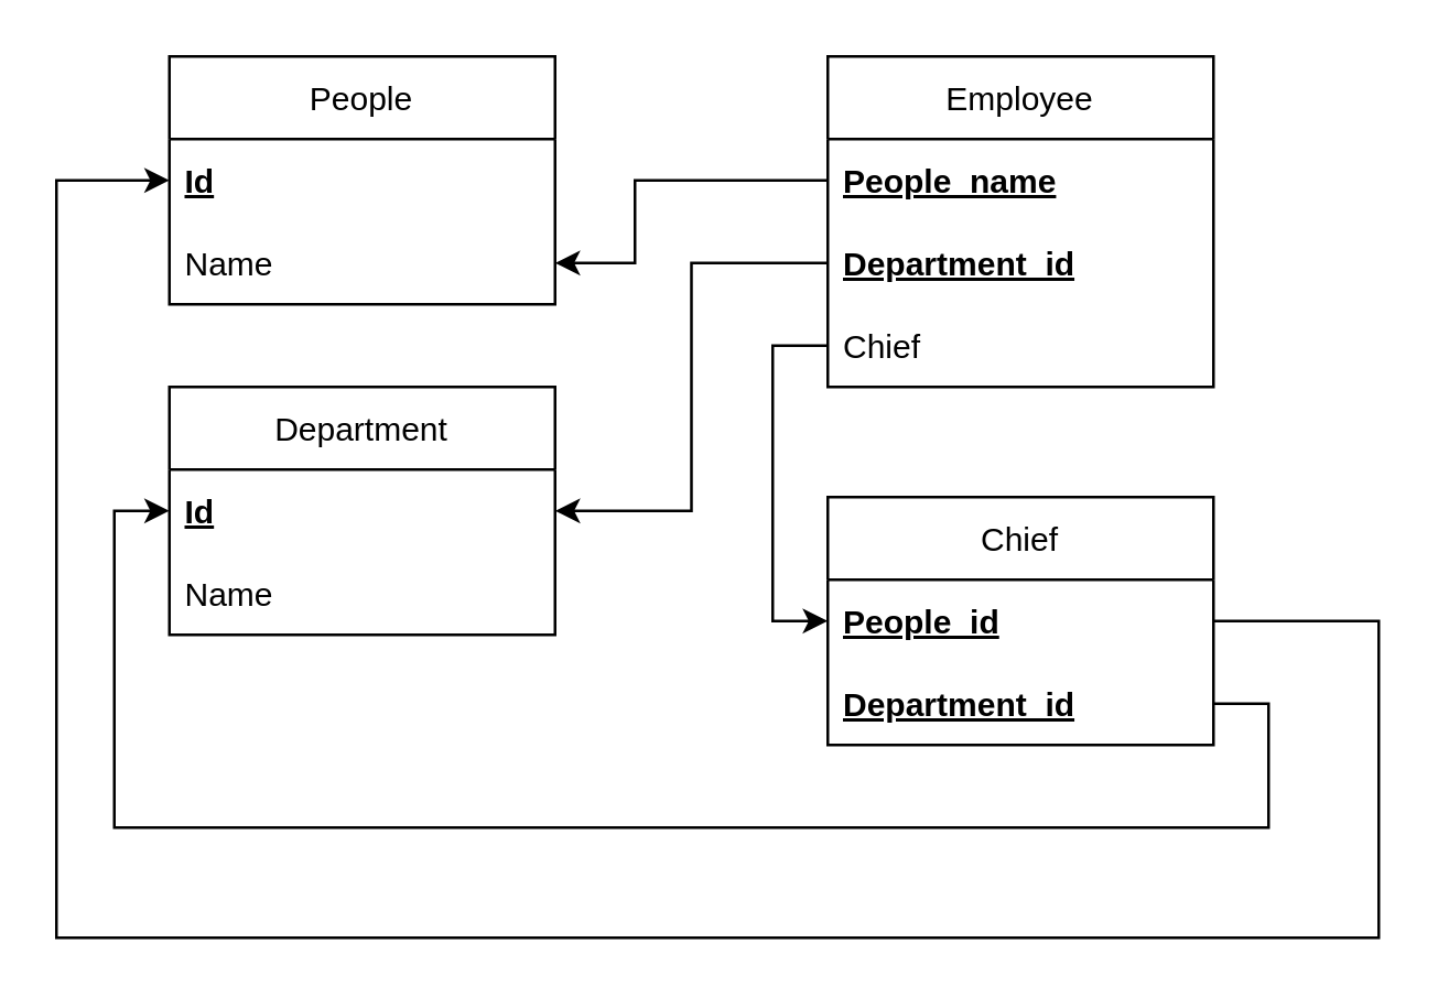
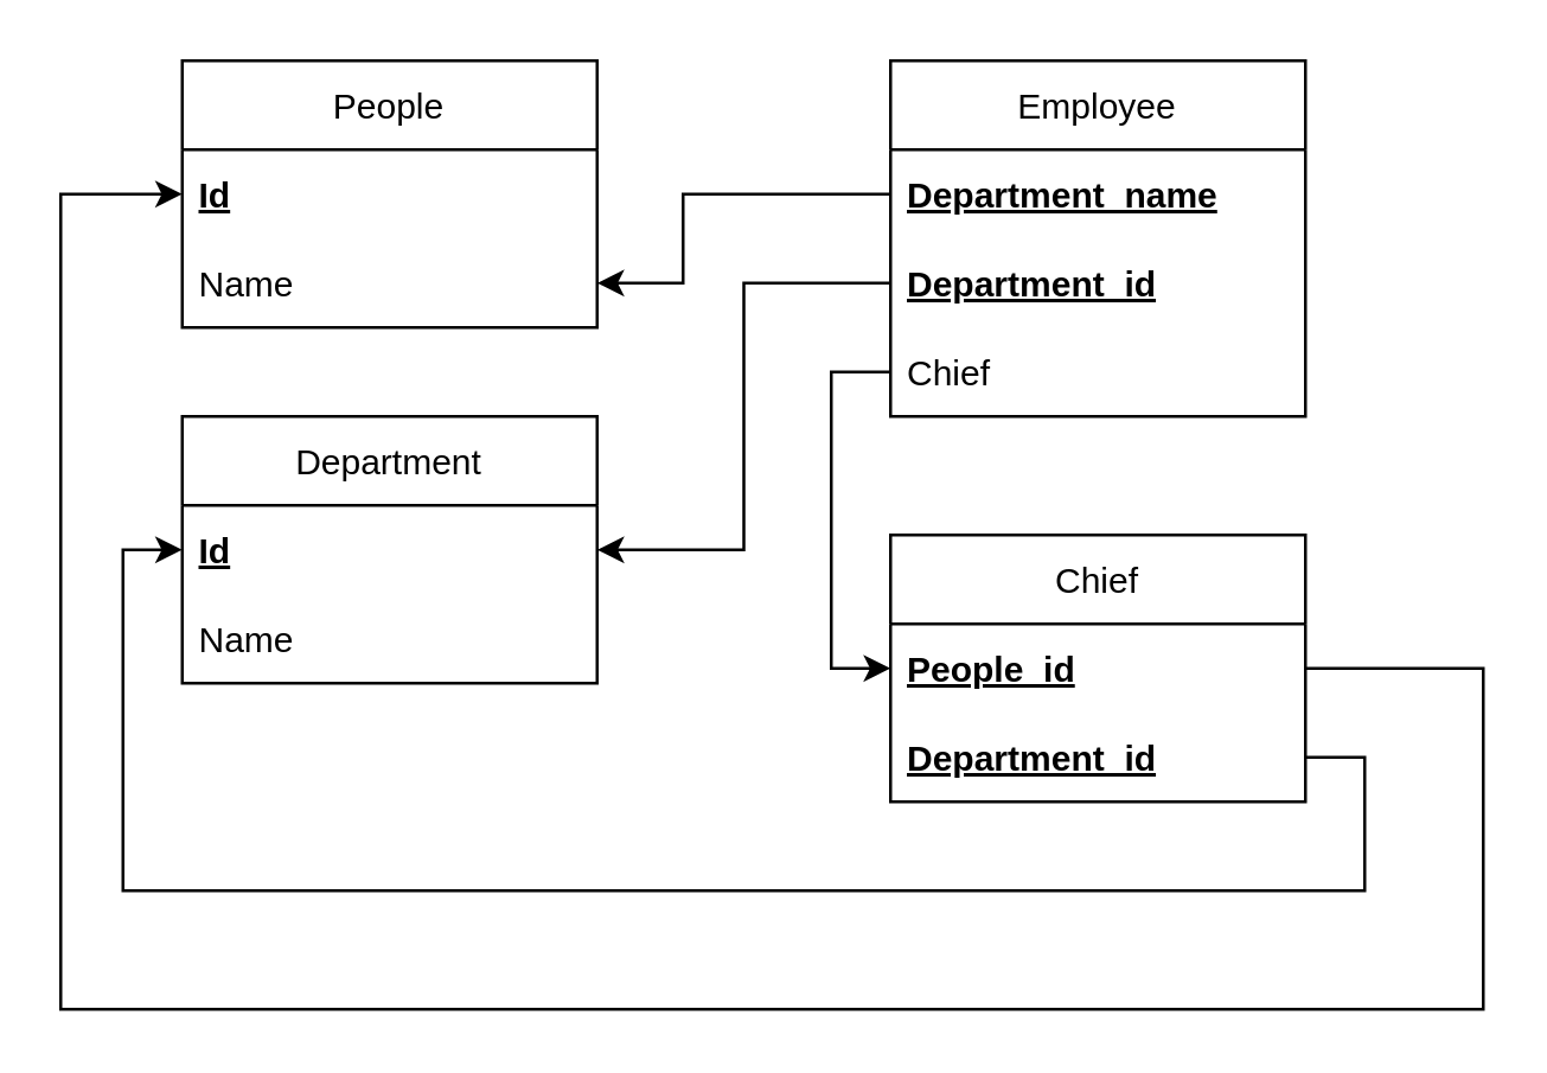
  <mxCell id="0" />
  <mxCell id="1" parent="0" />
  <mxCell id="2" value="People" style="swimlane;fontStyle=0;childLayout=stackLayout;horizontal=1;startSize=30;horizontalStack=0;resizeParent=1;resizeParentMax=0;resizeLast=0;collapsible=1;marginBottom=0;" parent="1" vertex="1"><mxGeometry x="61" y="20" width="140" height="90" as="geometry"><mxRectangle x="40" y="80" width="80" height="30" as="alternateBounds" /></mxGeometry></mxCell>
  <mxCell id="3" value="Id" style="text;strokeColor=none;fillColor=none;align=left;verticalAlign=middle;spacingLeft=4;spacingRight=4;overflow=hidden;points=[[0,0.5],[1,0.5]];portConstraint=eastwest;rotatable=0;fontStyle=5" parent="2" vertex="1"><mxGeometry y="30" width="140" height="30" as="geometry" /></mxCell>
  <mxCell id="4" value="Name" style="text;strokeColor=none;fillColor=none;align=left;verticalAlign=middle;spacingLeft=4;spacingRight=4;overflow=hidden;points=[[0,0.5],[1,0.5]];portConstraint=eastwest;rotatable=0;" parent="2" vertex="1"><mxGeometry y="60" width="140" height="30" as="geometry" /></mxCell>
  <mxCell id="5" value="Chief" style="swimlane;fontStyle=0;childLayout=stackLayout;horizontal=1;startSize=30;horizontalStack=0;resizeParent=1;resizeParentMax=0;resizeLast=0;collapsible=1;marginBottom=0;" parent="1" vertex="1"><mxGeometry x="300" y="180" width="140" height="90" as="geometry" /></mxCell>
  <mxCell id="6" value="People_id" style="text;strokeColor=none;fillColor=none;align=left;verticalAlign=middle;spacingLeft=4;spacingRight=4;overflow=hidden;points=[[0,0.5],[1,0.5]];portConstraint=eastwest;rotatable=0;fontStyle=5" parent="5" vertex="1"><mxGeometry y="30" width="140" height="30" as="geometry" /></mxCell>
  <mxCell id="7" value="Department_id" style="text;strokeColor=none;fillColor=none;align=left;verticalAlign=middle;spacingLeft=4;spacingRight=4;overflow=hidden;points=[[0,0.5],[1,0.5]];portConstraint=eastwest;rotatable=0;fontStyle=5" parent="5" vertex="1"><mxGeometry y="60" width="140" height="30" as="geometry" /></mxCell>
  <mxCell id="8" value="Department" style="swimlane;fontStyle=0;childLayout=stackLayout;horizontal=1;startSize=30;horizontalStack=0;resizeParent=1;resizeParentMax=0;resizeLast=0;collapsible=1;marginBottom=0;" parent="1" vertex="1"><mxGeometry x="61" y="140" width="140" height="90" as="geometry"><mxRectangle x="40" y="80" width="80" height="30" as="alternateBounds" /></mxGeometry></mxCell>
  <mxCell id="9" value="Id" style="text;strokeColor=none;fillColor=none;align=left;verticalAlign=middle;spacingLeft=4;spacingRight=4;overflow=hidden;points=[[0,0.5],[1,0.5]];portConstraint=eastwest;rotatable=0;fontStyle=5" parent="8" vertex="1"><mxGeometry y="30" width="140" height="30" as="geometry" /></mxCell>
  <mxCell id="10" value="Name" style="text;strokeColor=none;fillColor=none;align=left;verticalAlign=middle;spacingLeft=4;spacingRight=4;overflow=hidden;points=[[0,0.5],[1,0.5]];portConstraint=eastwest;rotatable=0;fontStyle=0" parent="8" vertex="1"><mxGeometry y="60" width="140" height="30" as="geometry" /></mxCell>
  <mxCell id="11" value="Employee" style="swimlane;fontStyle=0;childLayout=stackLayout;horizontal=1;startSize=30;horizontalStack=0;resizeParent=1;resizeParentMax=0;resizeLast=0;collapsible=1;marginBottom=0;" vertex="1" parent="1"><mxGeometry x="300" y="20" width="140" height="120" as="geometry"><mxRectangle x="40" y="80" width="80" height="30" as="alternateBounds" /></mxGeometry></mxCell>
- <mxCell id="12" value="People_name" style="text;strokeColor=none;fillColor=none;align=left;verticalAlign=middle;spacingLeft=4;spacingRight=4;overflow=hidden;points=[[0,0.5],[1,0.5]];portConstraint=eastwest;rotatable=0;fontStyle=5" vertex="1" parent="11"><mxGeometry y="30" width="140" height="30" as="geometry" /></mxCell>
+ <mxCell id="12" value="Department_name" style="text;strokeColor=none;fillColor=none;align=left;verticalAlign=middle;spacingLeft=4;spacingRight=4;overflow=hidden;points=[[0,0.5],[1,0.5]];portConstraint=eastwest;rotatable=0;fontStyle=5" vertex="1" parent="11"><mxGeometry y="30" width="140" height="30" as="geometry" /></mxCell>
  <mxCell id="13" value="Department_id" style="text;strokeColor=none;fillColor=none;align=left;verticalAlign=middle;spacingLeft=4;spacingRight=4;overflow=hidden;points=[[0,0.5],[1,0.5]];portConstraint=eastwest;rotatable=0;fontStyle=5" vertex="1" parent="11"><mxGeometry y="60" width="140" height="30" as="geometry" /></mxCell>
  <mxCell id="14" value="Chief" style="text;strokeColor=none;fillColor=none;align=left;verticalAlign=middle;spacingLeft=4;spacingRight=4;overflow=hidden;points=[[0,0.5],[1,0.5]];portConstraint=eastwest;rotatable=0;" vertex="1" parent="11"><mxGeometry y="90" width="140" height="30" as="geometry" /></mxCell>
  <mxCell id="15" style="edgeStyle=orthogonalEdgeStyle;rounded=0;orthogonalLoop=1;jettySize=auto;html=1;entryX=1;entryY=0.5;entryDx=0;entryDy=0;" edge="1" parent="1" source="12" target="4"><mxGeometry relative="1" as="geometry"><Array as="points"><mxPoint x="230" y="65" /><mxPoint x="230" y="95" /></Array></mxGeometry></mxCell>
  <mxCell id="16" style="edgeStyle=orthogonalEdgeStyle;rounded=0;orthogonalLoop=1;jettySize=auto;html=1;entryX=1;entryY=0.5;entryDx=0;entryDy=0;" edge="1" parent="1" source="13" target="9"><mxGeometry relative="1" as="geometry" /></mxCell>
  <mxCell id="17" style="edgeStyle=orthogonalEdgeStyle;rounded=0;orthogonalLoop=1;jettySize=auto;html=1;entryX=0;entryY=0.5;entryDx=0;entryDy=0;" edge="1" parent="1" source="14" target="6"><mxGeometry relative="1" as="geometry" /></mxCell>
  <mxCell id="18" style="edgeStyle=orthogonalEdgeStyle;rounded=0;orthogonalLoop=1;jettySize=auto;html=1;exitX=1;exitY=0.5;exitDx=0;exitDy=0;entryX=0;entryY=0.5;entryDx=0;entryDy=0;" edge="1" parent="1" source="6" target="3"><mxGeometry relative="1" as="geometry"><mxPoint x="530" y="230" as="sourcePoint" /><mxPoint x="-10" y="70" as="targetPoint" /><Array as="points"><mxPoint x="500" y="225" /><mxPoint x="500" y="340" /><mxPoint x="20" y="340" /><mxPoint x="20" y="65" /></Array></mxGeometry></mxCell>
  <mxCell id="19" style="edgeStyle=orthogonalEdgeStyle;rounded=0;orthogonalLoop=1;jettySize=auto;html=1;entryX=0;entryY=0.5;entryDx=0;entryDy=0;" edge="1" parent="1" source="7" target="9"><mxGeometry relative="1" as="geometry"><Array as="points"><mxPoint x="460" y="255" /><mxPoint x="460" y="300" /><mxPoint x="41" y="300" /><mxPoint x="41" y="185" /></Array></mxGeometry></mxCell>
